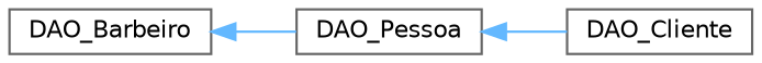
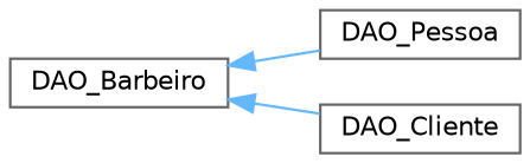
  digraph {
    rankdir=LR
    node [color=grey40 fillcolor=white fontname=Helvetica fontsize=10 shape=box style=filled]
    edge [color=steelblue1 dir=back fontname=Helvetica fontsize=10 labelfontname=Helvetica labelfontsize=10 style=solid]
    n1 [height=0.2 label=DAO_Pessoa width=0.4]
    n2 [height=0.2 label=DAO_Cliente width=0.4]
    n3 [height=0.2 label=DAO_Barbeiro width=0.4]
-   n1 -> n2
+   n3 -> n2
    n3 -> n1
  }
